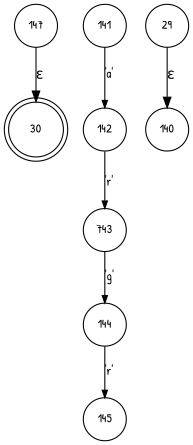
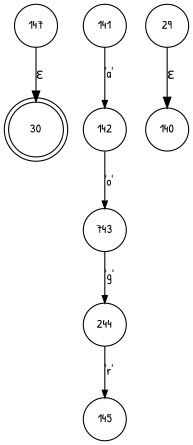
  digraph {
    fontname="Patrick Hand"
    rankdir=TB
    node [fixedsize=true fontname="Patrick Hand" fontsize=11 shape=circle peripheries=1]
    edge [arrowhead=normal arrowsize=.7 fontname="Patrick Hand" fontsize=11]
    n1 [label=30 shape=doublecircle width=.6 peripheries=""]
-   n2 [label=144 width=.55]
+   n2 [label=244 width=.55]
    n3 [label=145 width=.55]
    n4 [label=147 width=.55]
    n5 [label=140 width=.55]
    n6 [label=141 width=.55]
    n7 [label=142 width=.55]
    n8 [label=29 width=.55]
    n9 [label=743 width=.55]
    n2 -> n3 [label="'r'"]
    n4 -> n1 [label="&epsilon;" arrowhead="" arrowsize="" fontsize=""]
    n6 -> n7 [label="'a'"]
-   n7 -> n9 [label="'r'"]
+   n7 -> n9 [label="'o'"]
    n8 -> n5 [label="&epsilon;" arrowhead="" arrowsize="" fontsize=""]
    n9 -> n2 [label="'g'"]
  }
